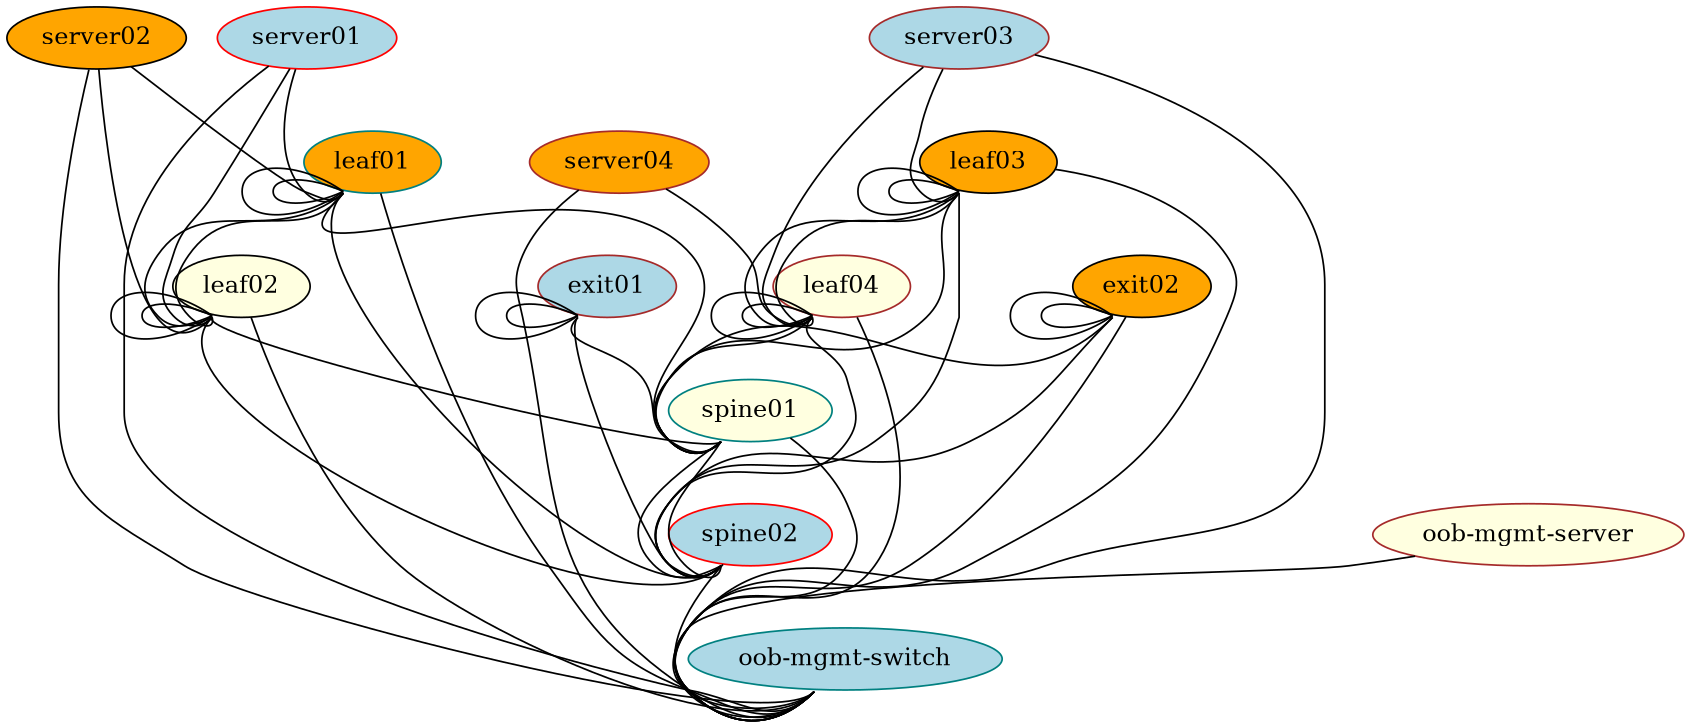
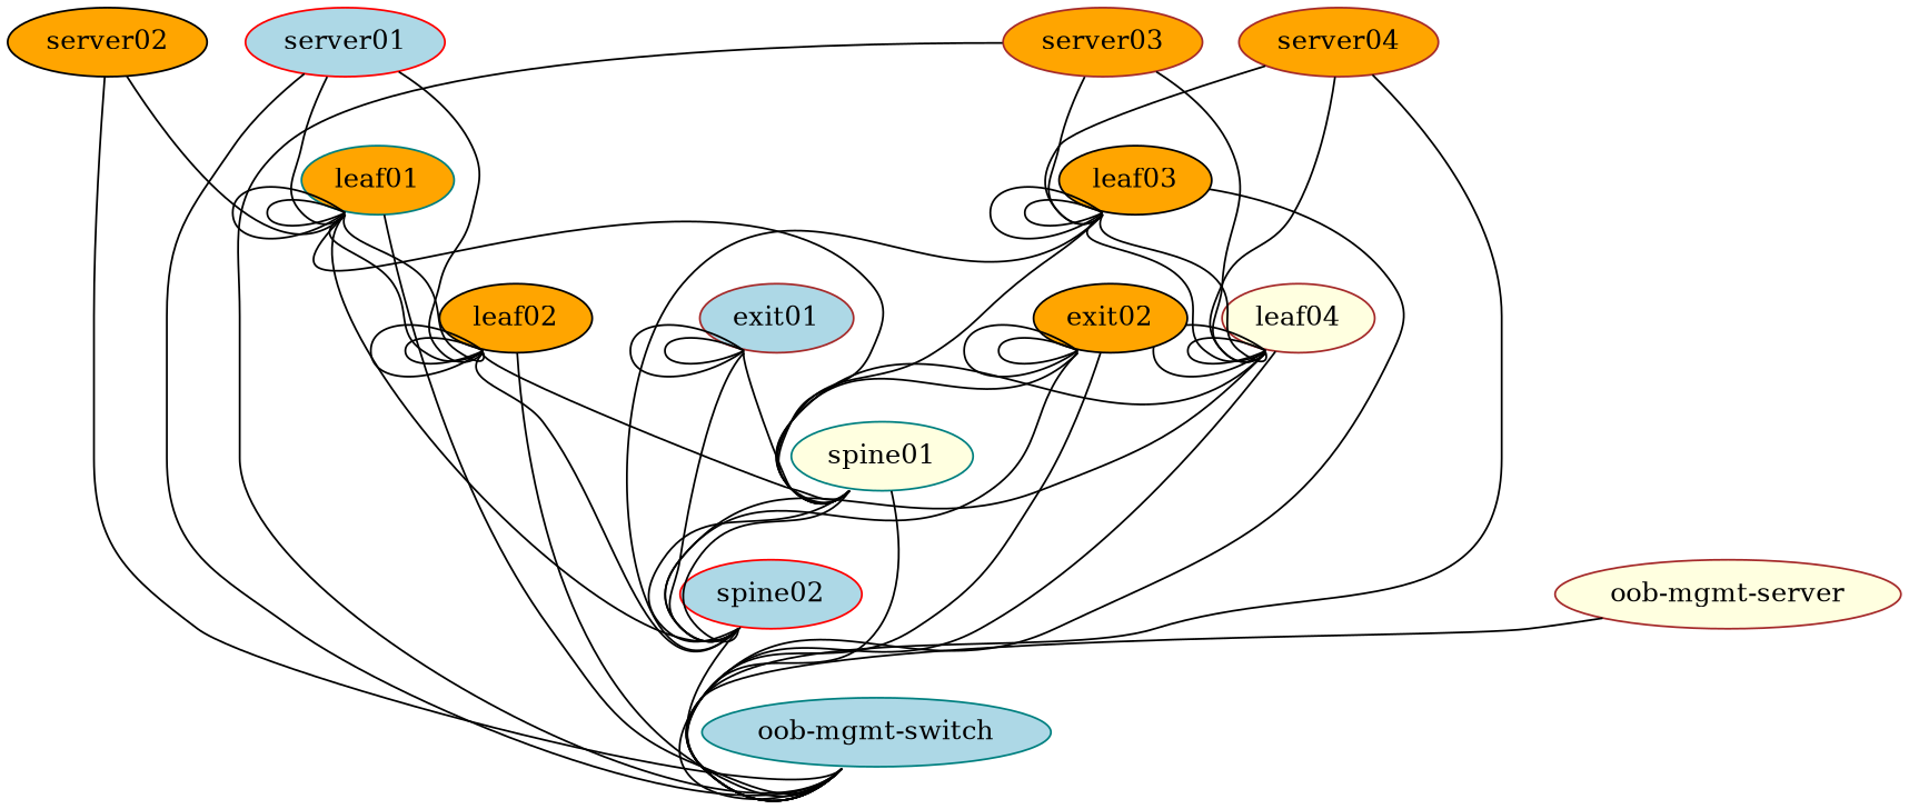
  graph {
    node [color=brown config="./helper_scripts/extra_switch_config.sh" fillcolor=orange function=leaf memory=300 os="CumulusCommunity/cumulus-vx" style=filled]
    edge [headport=swp1 tailport=eth0]
    leaf01 [color=teal]
-   leaf02 [color=black fillcolor=lightyellow]
+   leaf02 [color=black]
    spine01 [color=teal fillcolor=lightyellow function=spine]
    spine02 [color=red fillcolor=lightblue function=spine]
    "oob-mgmt-switch" [color=teal fillcolor=lightblue function="oob-switch"]
    leaf03 [color=black]
    leaf04 [fillcolor=lightyellow]
    exit01 [fillcolor=lightblue function=exit]
    exit02 [color=black function=exit]
    server01 [color=red config="./helper_scripts/extra_server_config.sh" fillcolor=lightblue function=host memory=400 os="boxcutter/ubuntu1404" ubuntu=True]
    server02 [color=black config="./helper_scripts/extra_server_config.sh" function=host memory=400 os="boxcutter/ubuntu1404" ubuntu=True]
-   server03 [config="./helper_scripts/extra_server_config.sh" fillcolor=lightblue function=host memory=400 os="boxcutter/ubuntu1404" ubuntu=True]
+   server03 [config="./helper_scripts/extra_server_config.sh" function=host memory=400 os="boxcutter/ubuntu1404" ubuntu=True]
    server04 [config="./helper_scripts/extra_server_config.sh" function=host memory=400 os="boxcutter/ubuntu1404" ubuntu=True]
    "oob-mgmt-server" [config="./helper_scripts/extra_server_config.sh" fillcolor=lightyellow function="oob-server" memory=400 os="boxcutter/ubuntu1404" ubuntu=True]
    leaf01 -- leaf01 [headport=swp46 tailport=swp45]
    leaf01 -- leaf01 [headport=swp48 tailport=swp47]
    leaf01 -- leaf02 [headport=swp49 tailport=swp49]
    leaf01 -- leaf02 [headport=swp50 tailport=swp50]
    leaf01 -- spine01 [tailport=swp51]
    leaf01 -- spine02 [tailport=swp52]
    leaf01 -- "oob-mgmt-switch" [headport=swp6 left_mac=A00000000011]
    leaf02 -- leaf02 [headport=swp46 tailport=swp45]
    leaf02 -- leaf02 [headport=swp48 tailport=swp47]
    leaf02 -- spine01 [headport=swp2 tailport=swp51]
    leaf02 -- spine02 [headport=swp2 tailport=swp52]
    leaf02 -- "oob-mgmt-switch" [headport=swp7 left_mac=A00000000012]
    spine01 -- spine02 [headport=swp31 tailport=swp31]
    spine01 -- spine02 [headport=swp32 tailport=swp32]
    spine01 -- "oob-mgmt-switch" [headport=swp10 left_mac=A00000000021]
    spine02 -- "oob-mgmt-switch" [headport=swp11 left_mac=A00000000022]
    leaf03 -- spine01 [headport=swp3 tailport=swp51]
    leaf03 -- spine02 [headport=swp3 tailport=swp52]
    leaf03 -- "oob-mgmt-switch" [headport=swp8 left_mac=A00000000013]
    leaf03 -- leaf03 [headport=swp46 tailport=swp45]
    leaf03 -- leaf03 [headport=swp48 tailport=swp47]
    leaf03 -- leaf04 [headport=swp49 tailport=swp49]
    leaf03 -- leaf04 [headport=swp50 tailport=swp50]
    leaf04 -- spine01 [headport=swp4 tailport=swp51]
    leaf04 -- spine02 [headport=swp4 tailport=swp52]
    leaf04 -- "oob-mgmt-switch" [headport=swp9 left_mac=A00000000014]
    leaf04 -- leaf04 [headport=swp46 tailport=swp45]
    leaf04 -- leaf04 [headport=swp48 tailport=swp47]
    exit01 -- spine01 [headport=swp30 tailport=swp51]
    exit01 -- spine02 [headport=swp30 tailport=swp52]
    exit01 -- exit01 [headport=swp46 tailport=swp45]
    exit01 -- exit01 [headport=swp48 tailport=swp47]
    exit02 -- spine01 [headport=swp29 tailport=swp51]
    exit02 -- spine02 [headport=swp29 tailport=swp52]
    exit02 -- "oob-mgmt-switch" [headport=swp13 left_mac=A00000000042]
    exit02 -- exit02 [headport=swp46 tailport=swp45]
    exit02 -- exit02 [headport=swp48 tailport=swp47]
    server01 -- leaf01 [tailport=eth1]
    server01 -- leaf02 [tailport=eth2]
    server01 -- "oob-mgmt-switch" [headport=swp2 left_mac=A00000000031]
    server02 -- leaf01 [headport=swp2 tailport=eth1]
-   server02 -- leaf02 [headport=swp2 tailport=eth2]
    server02 -- "oob-mgmt-switch" [headport=swp3 left_mac=A00000000032]
    server03 -- "oob-mgmt-switch" [headport=swp4 left_mac=A00000000033]
    server03 -- leaf03 [tailport=eth1]
    server03 -- leaf04 [tailport=eth2]
    server04 -- "oob-mgmt-switch" [headport=swp5 left_mac=A00000000034]
+   server04 -- leaf03 [headport=swp2 tailport=eth1]
    server04 -- leaf04 [headport=swp2 tailport=eth2]
    "oob-mgmt-server" -- "oob-mgmt-switch" [tailport=eth1]
  }
